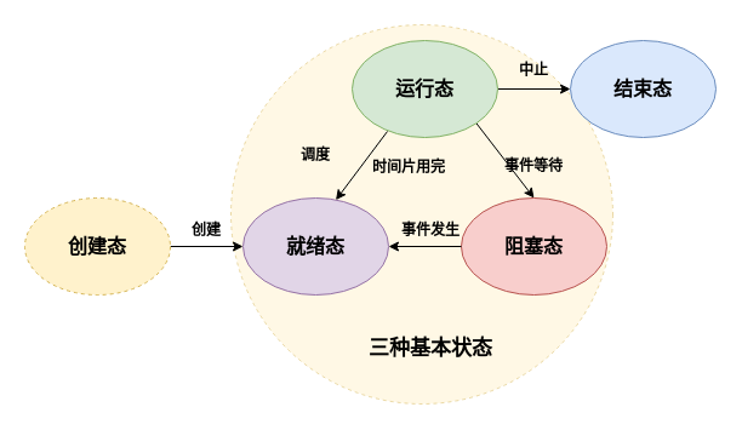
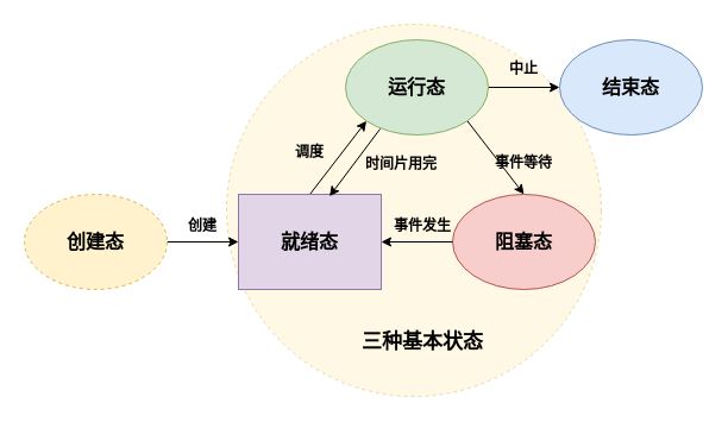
  <mxCell id="0" />
  <mxCell id="1" parent="0" />
  <mxCell id="2" value="" style="ellipse;whiteSpace=wrap;html=1;opacity=50;dashed=1;fillColor=#fff2cc;strokeColor=#d6b656;" vertex="1" parent="1"><mxGeometry x="190" y="20" width="315" height="313" as="geometry" /></mxCell>
  <mxCell id="3" style="edgeStyle=orthogonalEdgeStyle;rounded=0;orthogonalLoop=1;jettySize=auto;html=1;exitX=1;exitY=0.5;exitDx=0;exitDy=0;entryX=0;entryY=0.5;entryDx=0;entryDy=0;" edge="1" parent="1" source="5" target="12"><mxGeometry relative="1" as="geometry" /></mxCell>
  <mxCell id="4" style="rounded=0;orthogonalLoop=1;jettySize=auto;html=1;exitX=1;exitY=1;exitDx=0;exitDy=0;entryX=0.5;entryY=0;entryDx=0;entryDy=0;" edge="1" parent="1" source="5" target="6"><mxGeometry relative="1" as="geometry" /></mxCell>
  <mxCell id="5" value="运行态" style="ellipse;whiteSpace=wrap;html=1;fillColor=#d5e8d4;strokeColor=#82b366;fontStyle=1;fontSize=16;" vertex="1" parent="1"><mxGeometry x="290" y="33" width="120" height="80" as="geometry" /></mxCell>
  <mxCell id="6" value="阻塞态" style="ellipse;whiteSpace=wrap;html=1;fillColor=#f8cecc;strokeColor=#b85450;fontStyle=1;fontSize=16;flipH=1;" vertex="1" parent="1"><mxGeometry x="380" y="163" width="120" height="80" as="geometry" /></mxCell>
  <mxCell id="7" style="edgeStyle=orthogonalEdgeStyle;rounded=0;orthogonalLoop=1;jettySize=auto;html=1;exitX=0;exitY=0.5;exitDx=0;exitDy=0;entryX=1;entryY=0.5;entryDx=0;entryDy=0;" edge="1" parent="1" source="6" target="9"><mxGeometry relative="1" as="geometry" /></mxCell>
- <mxCell id="9" value="就绪态" style="ellipse;whiteSpace=wrap;html=1;fillColor=#e1d5e7;strokeColor=#9673a6;fontStyle=1;fontSize=16;flipH=1;" vertex="1" parent="1"><mxGeometry x="200" y="163" width="120" height="80" as="geometry" /></mxCell>
+ <mxCell id="8" style="rounded=0;orthogonalLoop=1;jettySize=auto;html=1;exitX=0.5;exitY=0;exitDx=0;exitDy=0;entryX=0;entryY=1;entryDx=0;entryDy=0;" edge="1" parent="1" source="9" target="5"><mxGeometry relative="1" as="geometry" /></mxCell>
+ <mxCell id="9" value="就绪态" style="whiteSpace=wrap;html=1;fillColor=#e1d5e7;strokeColor=#9673a6;fontStyle=1;fontSize=16;flipH=1;rounded=0;" vertex="1" parent="1"><mxGeometry x="200" y="163" width="120" height="80" as="geometry" /></mxCell>
  <mxCell id="10" style="edgeStyle=orthogonalEdgeStyle;rounded=0;orthogonalLoop=1;jettySize=auto;html=1;exitX=1;exitY=0.5;exitDx=0;exitDy=0;entryX=0;entryY=0.5;entryDx=0;entryDy=0;" edge="1" parent="1" source="11" target="9"><mxGeometry relative="1" as="geometry" /></mxCell>
  <mxCell id="11" value="创建态" style="ellipse;whiteSpace=wrap;html=1;fillColor=#fff2cc;strokeColor=#d6b656;fontStyle=1;fontSize=16;dashed=1;" vertex="1" parent="1"><mxGeometry x="20" y="163" width="120" height="80" as="geometry" /></mxCell>
  <mxCell id="12" value="结束态" style="ellipse;whiteSpace=wrap;html=1;fillColor=#dae8fc;strokeColor=#6c8ebf;fontStyle=1;fontSize=16;" vertex="1" parent="1"><mxGeometry x="470" y="33" width="120" height="80" as="geometry" /></mxCell>
  <mxCell id="13" value="创建" style="text;html=1;strokeColor=none;fillColor=none;align=center;verticalAlign=middle;whiteSpace=wrap;rounded=0;fontStyle=1" vertex="1" parent="1"><mxGeometry x="140" y="175" width="60" height="30" as="geometry" /></mxCell>
  <mxCell id="14" value="事件发生" style="text;html=1;strokeColor=none;fillColor=none;align=center;verticalAlign=middle;whiteSpace=wrap;rounded=0;fontStyle=1" vertex="1" parent="1"><mxGeometry x="325" y="175" width="60" height="30" as="geometry" /></mxCell>
  <mxCell id="15" value="中止" style="text;html=1;strokeColor=none;fillColor=none;align=center;verticalAlign=middle;whiteSpace=wrap;rounded=0;fontStyle=1" vertex="1" parent="1"><mxGeometry x="410" y="43" width="60" height="30" as="geometry" /></mxCell>
  <mxCell id="16" value="调度" style="text;html=1;strokeColor=none;fillColor=none;align=center;verticalAlign=middle;whiteSpace=wrap;rounded=0;fontStyle=1" vertex="1" parent="1"><mxGeometry x="230" y="113" width="60" height="30" as="geometry" /></mxCell>
  <mxCell id="17" value="事件等待" style="text;html=1;strokeColor=none;fillColor=none;align=center;verticalAlign=middle;whiteSpace=wrap;rounded=0;fontStyle=1" vertex="1" parent="1"><mxGeometry x="410" y="121.5" width="60" height="30" as="geometry" /></mxCell>
  <mxCell id="18" style="rounded=0;orthogonalLoop=1;jettySize=auto;html=1;exitX=0.5;exitY=0;exitDx=0;exitDy=0;entryX=0.362;entryY=0.02;entryDx=0;entryDy=0;entryPerimeter=0;" edge="1" parent="1" target="9"><mxGeometry relative="1" as="geometry"><mxPoint x="319" y="108" as="sourcePoint" /><mxPoint x="271" y="170" as="targetPoint" /></mxGeometry></mxCell>
  <mxCell id="19" value="时间片用完" style="text;html=1;strokeColor=none;fillColor=none;align=center;verticalAlign=middle;whiteSpace=wrap;rounded=0;fontStyle=1" vertex="1" parent="1"><mxGeometry x="297" y="123" width="80" height="30" as="geometry" /></mxCell>
  <mxCell id="20" value="三种基本状态" style="text;html=1;strokeColor=none;fillColor=none;align=center;verticalAlign=middle;whiteSpace=wrap;rounded=0;fontStyle=1;strokeWidth=5;fontSize=17;" vertex="1" parent="1"><mxGeometry x="300" y="273" width="110" height="30" as="geometry" /></mxCell>
